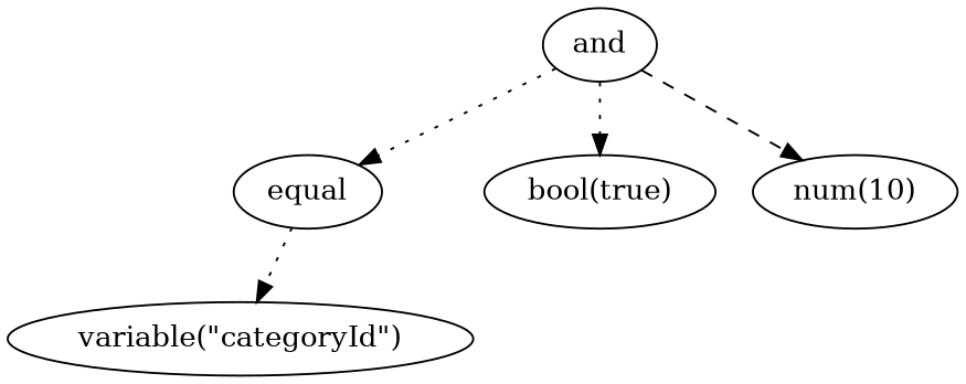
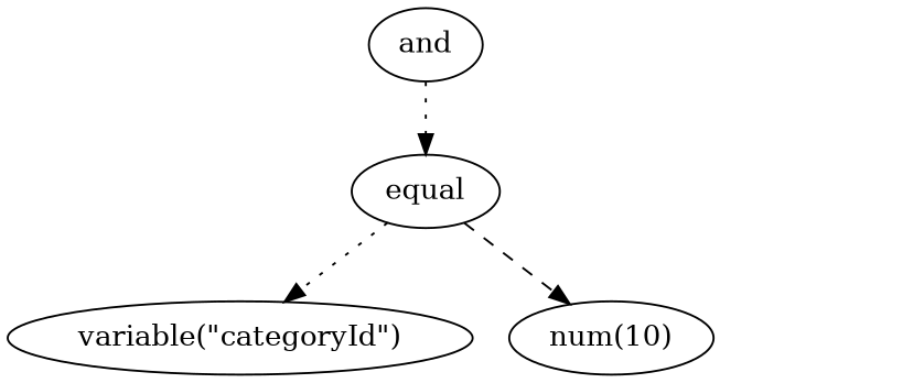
  digraph {
    edge [style=dotted]
    n1 [label=and]
    n2 [label=equal]
-   n3 [label="bool(true)"]
    n4 [label="variable(\"categoryId\")"]
    n5 [label="num(10)"]
    n6 [label="num(1)" style=invis]
    n7 [label="num(1)" style=invis]
    n1 -> n2
-   n1 -> n3
    n2 -> n4
-   n1 -> n5 [style=dashed]
-   n3 -> n6 [style=invis]
-   n3 -> n7 [style=invis]
+   n2 -> n5 [style=dashed]
  }
